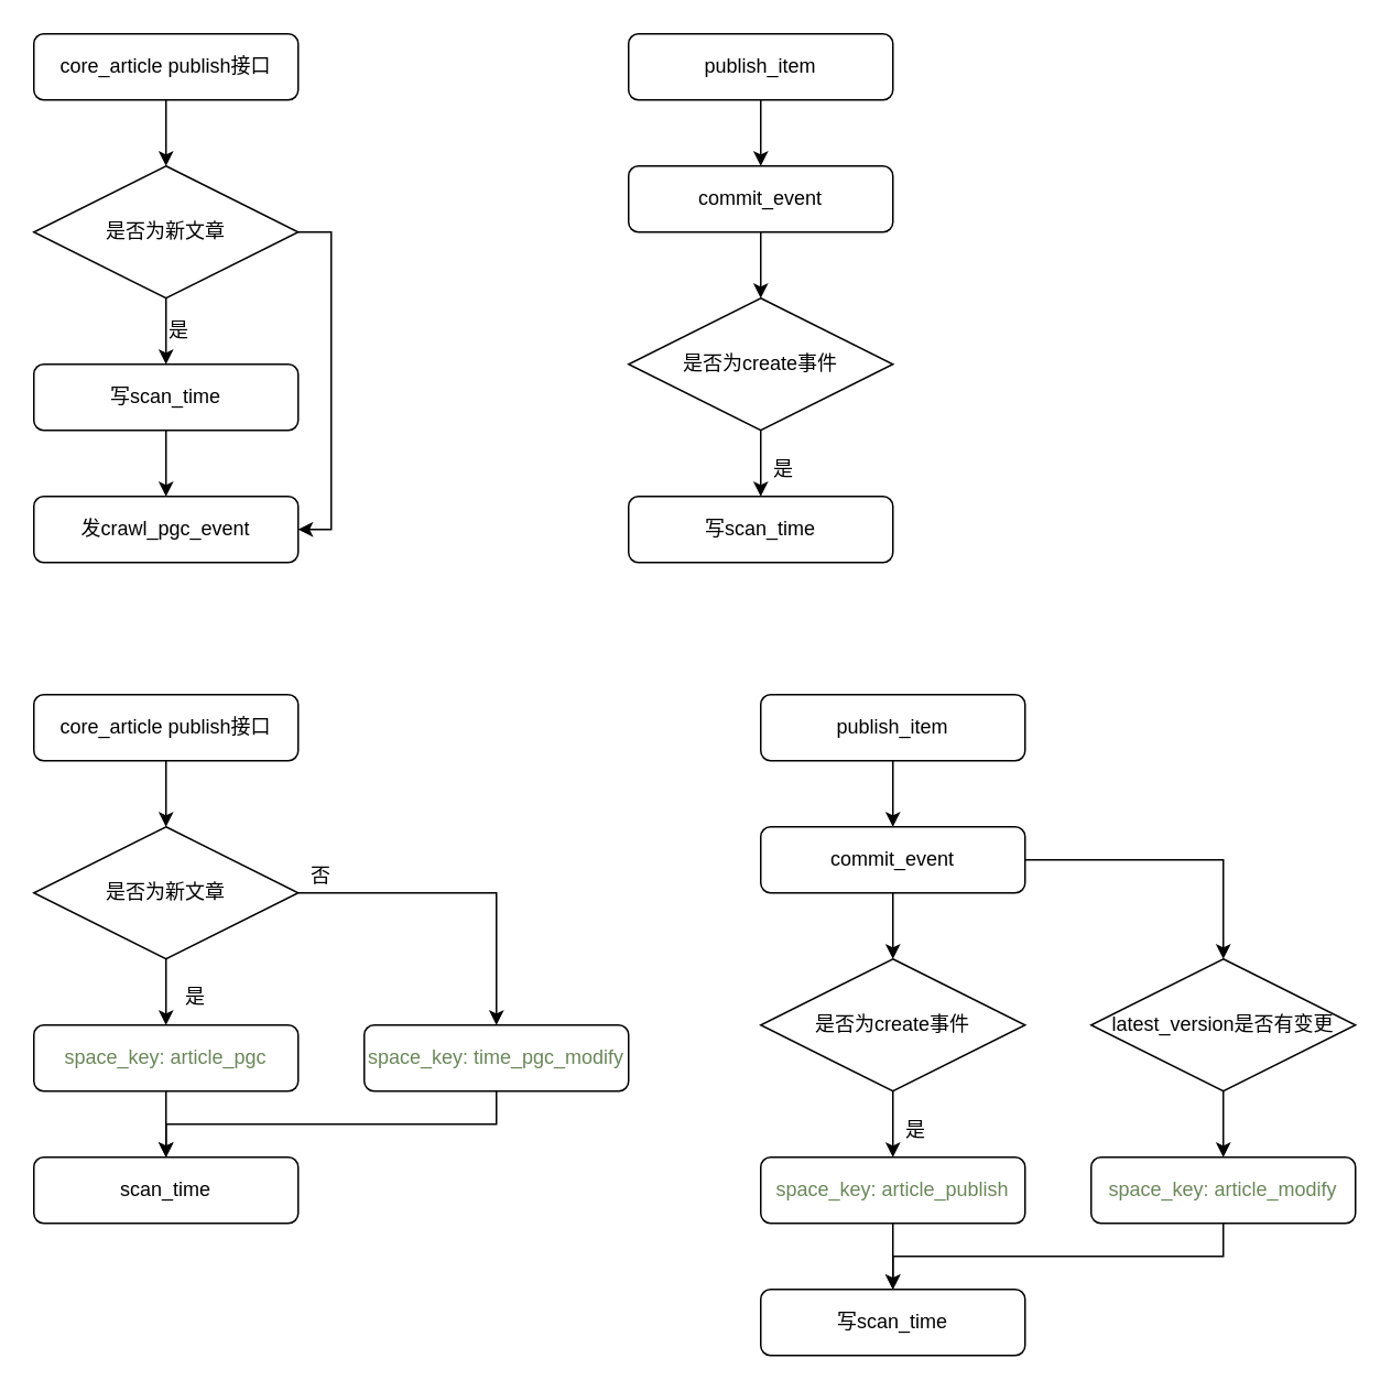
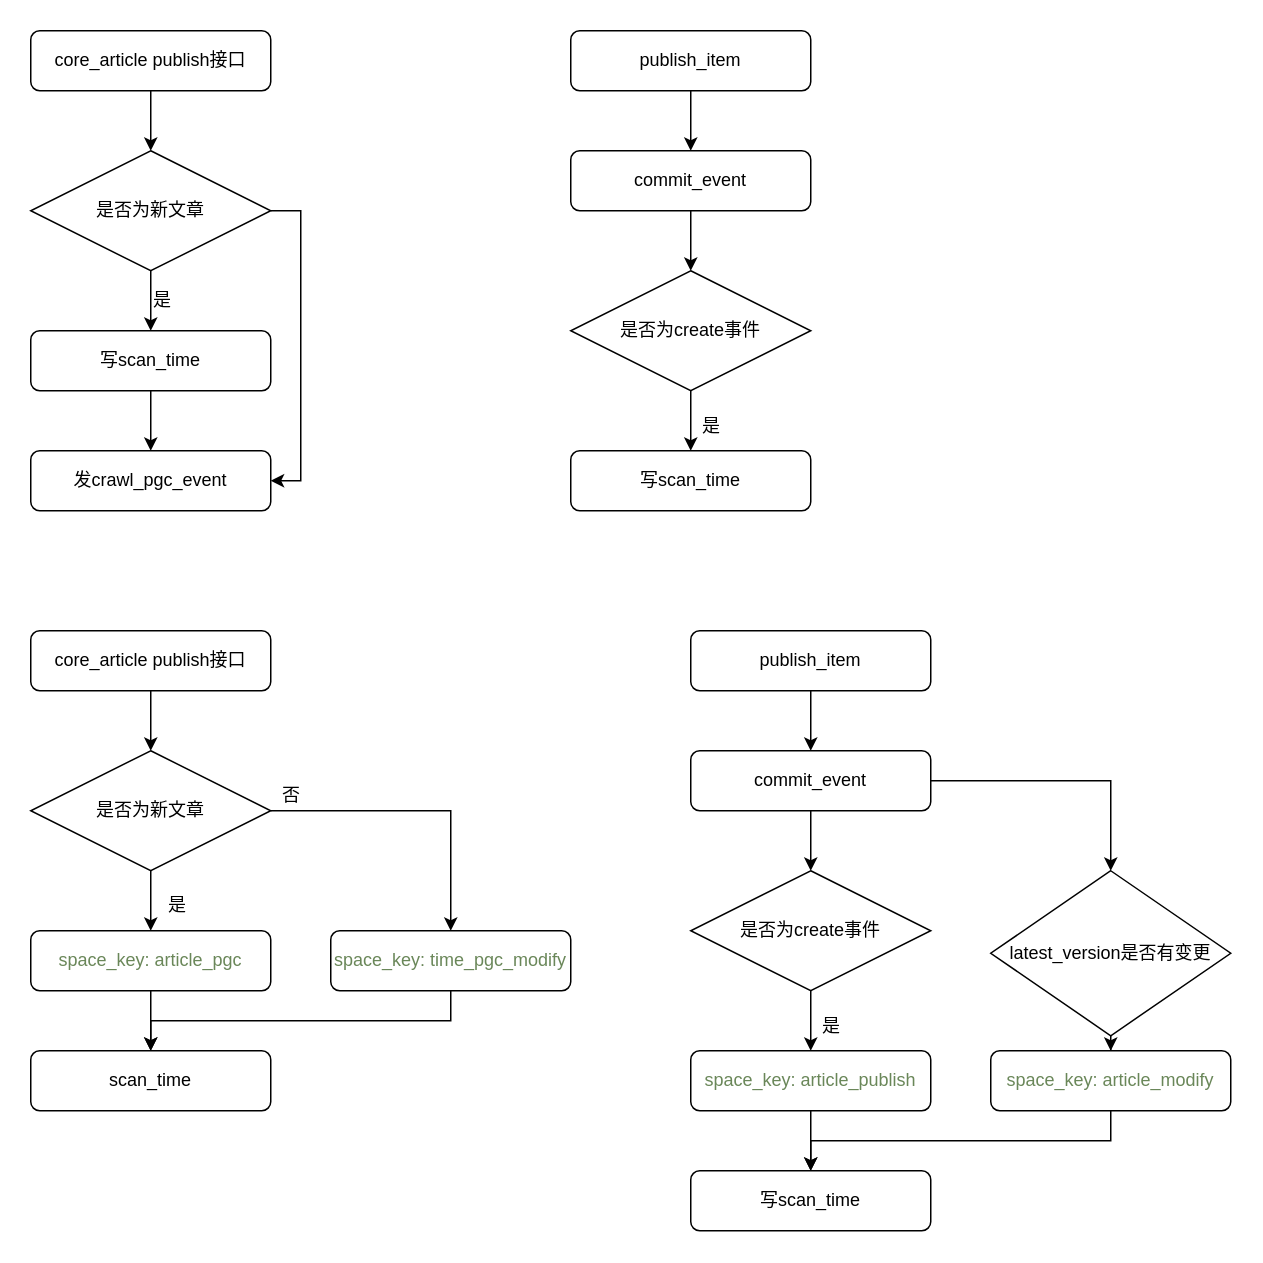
  <mxCell id="0" />
  <mxCell id="1" parent="0" />
  <mxCell id="2" style="edgeStyle=orthogonalEdgeStyle;rounded=0;orthogonalLoop=1;jettySize=auto;html=1;entryX=0.5;entryY=0;entryDx=0;entryDy=0;" edge="1" parent="1" source="3" target="6"><mxGeometry relative="1" as="geometry" /></mxCell>
  <mxCell id="3" value="core_article publish接口" style="rounded=1;whiteSpace=wrap;html=1;" vertex="1" parent="1"><mxGeometry x="20" y="20" width="160" height="40" as="geometry" /></mxCell>
  <mxCell id="4" style="edgeStyle=orthogonalEdgeStyle;rounded=0;orthogonalLoop=1;jettySize=auto;html=1;entryX=0.5;entryY=0;entryDx=0;entryDy=0;" edge="1" parent="1" source="6" target="8"><mxGeometry relative="1" as="geometry" /></mxCell>
  <mxCell id="5" style="edgeStyle=orthogonalEdgeStyle;rounded=0;orthogonalLoop=1;jettySize=auto;html=1;entryX=1;entryY=0.5;entryDx=0;entryDy=0;exitX=1;exitY=0.5;exitDx=0;exitDy=0;" edge="1" parent="1" source="6" target="10"><mxGeometry relative="1" as="geometry" /></mxCell>
  <mxCell id="6" value="是否为新文章" style="rhombus;whiteSpace=wrap;html=1;" vertex="1" parent="1"><mxGeometry x="20" y="100" width="160" height="80" as="geometry" /></mxCell>
  <mxCell id="7" style="edgeStyle=orthogonalEdgeStyle;rounded=0;orthogonalLoop=1;jettySize=auto;html=1;entryX=0.5;entryY=0;entryDx=0;entryDy=0;" edge="1" parent="1" source="8" target="10"><mxGeometry relative="1" as="geometry" /></mxCell>
  <mxCell id="8" value="写scan_time" style="rounded=1;whiteSpace=wrap;html=1;" vertex="1" parent="1"><mxGeometry x="20" y="220" width="160" height="40" as="geometry" /></mxCell>
  <mxCell id="9" value="是" style="text;html=1;resizable=0;points=[];autosize=1;align=left;verticalAlign=top;spacingTop=-4;" vertex="1" parent="1"><mxGeometry x="100" y="190" width="30" height="20" as="geometry" /></mxCell>
  <mxCell id="10" value="发crawl_pgc_event" style="rounded=1;whiteSpace=wrap;html=1;" vertex="1" parent="1"><mxGeometry x="20" y="300" width="160" height="40" as="geometry" /></mxCell>
  <mxCell id="11" style="edgeStyle=orthogonalEdgeStyle;rounded=0;orthogonalLoop=1;jettySize=auto;html=1;entryX=0.5;entryY=0;entryDx=0;entryDy=0;" edge="1" parent="1" source="12" target="14"><mxGeometry relative="1" as="geometry" /></mxCell>
  <mxCell id="12" value="publish_item" style="rounded=1;whiteSpace=wrap;html=1;" vertex="1" parent="1"><mxGeometry x="380" y="20" width="160" height="40" as="geometry" /></mxCell>
  <mxCell id="13" style="edgeStyle=orthogonalEdgeStyle;rounded=0;orthogonalLoop=1;jettySize=auto;html=1;entryX=0.5;entryY=0;entryDx=0;entryDy=0;" edge="1" parent="1" source="14" target="16"><mxGeometry relative="1" as="geometry" /></mxCell>
  <mxCell id="14" value="commit_event" style="rounded=1;whiteSpace=wrap;html=1;" vertex="1" parent="1"><mxGeometry x="380" y="100" width="160" height="40" as="geometry" /></mxCell>
  <mxCell id="15" style="edgeStyle=orthogonalEdgeStyle;rounded=0;orthogonalLoop=1;jettySize=auto;html=1;" edge="1" parent="1" source="16" target="17"><mxGeometry relative="1" as="geometry" /></mxCell>
  <mxCell id="16" value="是否为create事件" style="rhombus;whiteSpace=wrap;html=1;" vertex="1" parent="1"><mxGeometry x="380" y="180" width="160" height="80" as="geometry" /></mxCell>
  <mxCell id="17" value="写scan_time" style="rounded=1;whiteSpace=wrap;html=1;" vertex="1" parent="1"><mxGeometry x="380" y="300" width="160" height="40" as="geometry" /></mxCell>
  <mxCell id="18" value="是" style="text;html=1;resizable=0;points=[];autosize=1;align=left;verticalAlign=top;spacingTop=-4;" vertex="1" parent="1"><mxGeometry x="466" y="274" width="30" height="20" as="geometry" /></mxCell>
  <mxCell id="19" style="edgeStyle=orthogonalEdgeStyle;rounded=0;orthogonalLoop=1;jettySize=auto;html=1;entryX=0.5;entryY=0;entryDx=0;entryDy=0;" edge="1" parent="1" source="20" target="23"><mxGeometry relative="1" as="geometry" /></mxCell>
  <mxCell id="20" value="&lt;span style=&quot;white-space: normal&quot;&gt;core_article publish接口&lt;/span&gt;" style="rounded=1;whiteSpace=wrap;html=1;" vertex="1" parent="1"><mxGeometry x="20" y="420" width="160" height="40" as="geometry" /></mxCell>
  <mxCell id="21" style="edgeStyle=orthogonalEdgeStyle;rounded=0;orthogonalLoop=1;jettySize=auto;html=1;entryX=0.5;entryY=0;entryDx=0;entryDy=0;" edge="1" parent="1" source="23" target="26"><mxGeometry relative="1" as="geometry" /></mxCell>
  <mxCell id="22" style="edgeStyle=orthogonalEdgeStyle;rounded=0;orthogonalLoop=1;jettySize=auto;html=1;" edge="1" parent="1" source="23" target="29"><mxGeometry relative="1" as="geometry" /></mxCell>
  <mxCell id="23" value="是否为新文章" style="rhombus;whiteSpace=wrap;html=1;" vertex="1" parent="1"><mxGeometry x="20" y="500" width="160" height="80" as="geometry" /></mxCell>
  <mxCell id="24" value="scan_time" style="rounded=1;whiteSpace=wrap;html=1;" vertex="1" parent="1"><mxGeometry x="20" y="700" width="160" height="40" as="geometry" /></mxCell>
  <mxCell id="25" style="edgeStyle=orthogonalEdgeStyle;rounded=0;orthogonalLoop=1;jettySize=auto;html=1;entryX=0.5;entryY=0;entryDx=0;entryDy=0;" edge="1" parent="1" source="26" target="24"><mxGeometry relative="1" as="geometry" /></mxCell>
  <mxCell id="26" value="&lt;font color=&quot;#6a8759&quot;&gt;space_key: article_pgc&lt;/font&gt;" style="rounded=1;whiteSpace=wrap;html=1;" vertex="1" parent="1"><mxGeometry x="20" y="620" width="160" height="40" as="geometry" /></mxCell>
  <mxCell id="27" value="是" style="text;html=1;resizable=0;points=[];autosize=1;align=left;verticalAlign=top;spacingTop=-4;" vertex="1" parent="1"><mxGeometry x="110" y="593" width="30" height="20" as="geometry" /></mxCell>
  <mxCell id="28" style="edgeStyle=orthogonalEdgeStyle;rounded=0;orthogonalLoop=1;jettySize=auto;html=1;exitX=0.5;exitY=1;exitDx=0;exitDy=0;entryX=0.5;entryY=0;entryDx=0;entryDy=0;" edge="1" parent="1" source="29" target="24"><mxGeometry relative="1" as="geometry"><mxPoint x="100" y="680" as="targetPoint" /></mxGeometry></mxCell>
  <mxCell id="29" value="&lt;font color=&quot;#6a8759&quot;&gt;space_key: time_pgc_modify&lt;/font&gt;" style="rounded=1;whiteSpace=wrap;html=1;" vertex="1" parent="1"><mxGeometry x="220" y="620" width="160" height="40" as="geometry" /></mxCell>
  <mxCell id="30" value="否" style="text;html=1;resizable=0;points=[];autosize=1;align=left;verticalAlign=top;spacingTop=-4;" vertex="1" parent="1"><mxGeometry x="186" y="520" width="30" height="20" as="geometry" /></mxCell>
  <mxCell id="31" style="edgeStyle=orthogonalEdgeStyle;rounded=0;orthogonalLoop=1;jettySize=auto;html=1;entryX=0.5;entryY=0;entryDx=0;entryDy=0;" edge="1" parent="1" source="32" target="35"><mxGeometry relative="1" as="geometry" /></mxCell>
  <mxCell id="32" value="publish_item" style="rounded=1;whiteSpace=wrap;html=1;" vertex="1" parent="1"><mxGeometry x="460" y="420" width="160" height="40" as="geometry" /></mxCell>
  <mxCell id="33" style="edgeStyle=orthogonalEdgeStyle;rounded=0;orthogonalLoop=1;jettySize=auto;html=1;entryX=0.5;entryY=0;entryDx=0;entryDy=0;" edge="1" parent="1" source="35" target="37"><mxGeometry relative="1" as="geometry" /></mxCell>
  <mxCell id="34" style="edgeStyle=orthogonalEdgeStyle;rounded=0;orthogonalLoop=1;jettySize=auto;html=1;" edge="1" parent="1" source="35" target="41"><mxGeometry relative="1" as="geometry" /></mxCell>
  <mxCell id="35" value="commit_event" style="rounded=1;whiteSpace=wrap;html=1;" vertex="1" parent="1"><mxGeometry x="460" y="500" width="160" height="40" as="geometry" /></mxCell>
  <mxCell id="36" style="edgeStyle=orthogonalEdgeStyle;rounded=0;orthogonalLoop=1;jettySize=auto;html=1;entryX=0.5;entryY=0;entryDx=0;entryDy=0;" edge="1" parent="1" source="37" target="43"><mxGeometry relative="1" as="geometry" /></mxCell>
  <mxCell id="37" value="是否为create事件" style="rhombus;whiteSpace=wrap;html=1;" vertex="1" parent="1"><mxGeometry x="460" y="580" width="160" height="80" as="geometry" /></mxCell>
  <mxCell id="38" value="写scan_time" style="rounded=1;whiteSpace=wrap;html=1;" vertex="1" parent="1"><mxGeometry x="460" y="780" width="160" height="40" as="geometry" /></mxCell>
  <mxCell id="39" value="是" style="text;html=1;resizable=0;points=[];autosize=1;align=left;verticalAlign=top;spacingTop=-4;" vertex="1" parent="1"><mxGeometry x="546" y="674" width="30" height="20" as="geometry" /></mxCell>
  <mxCell id="40" style="edgeStyle=orthogonalEdgeStyle;rounded=0;orthogonalLoop=1;jettySize=auto;html=1;entryX=0.5;entryY=0;entryDx=0;entryDy=0;" edge="1" parent="1" source="41" target="45"><mxGeometry relative="1" as="geometry" /></mxCell>
- <mxCell id="41" value="latest_version是否有变更" style="rhombus;whiteSpace=wrap;html=1;" vertex="1" parent="1"><mxGeometry x="660" y="580" width="160" height="80" as="geometry" /></mxCell>
+ <mxCell id="41" value="latest_version是否有变更" style="rhombus;whiteSpace=wrap;html=1;" vertex="1" parent="1"><mxGeometry x="660" y="580" width="160" height="110" as="geometry" /></mxCell>
  <mxCell id="42" style="edgeStyle=orthogonalEdgeStyle;rounded=0;orthogonalLoop=1;jettySize=auto;html=1;" edge="1" parent="1" source="43" target="38"><mxGeometry relative="1" as="geometry" /></mxCell>
  <mxCell id="43" value="&lt;font color=&quot;#6a8759&quot;&gt;space_key: article_publish&lt;/font&gt;" style="rounded=1;whiteSpace=wrap;html=1;" vertex="1" parent="1"><mxGeometry x="460" y="700" width="160" height="40" as="geometry" /></mxCell>
  <mxCell id="44" style="edgeStyle=orthogonalEdgeStyle;rounded=0;orthogonalLoop=1;jettySize=auto;html=1;entryX=0.5;entryY=0;entryDx=0;entryDy=0;exitX=0.5;exitY=1;exitDx=0;exitDy=0;" edge="1" parent="1" source="45" target="38"><mxGeometry relative="1" as="geometry" /></mxCell>
  <mxCell id="45" value="&lt;font color=&quot;#6a8759&quot;&gt;space_key: article_modify&lt;/font&gt;" style="rounded=1;whiteSpace=wrap;html=1;" vertex="1" parent="1"><mxGeometry x="660" y="700" width="160" height="40" as="geometry" /></mxCell>
